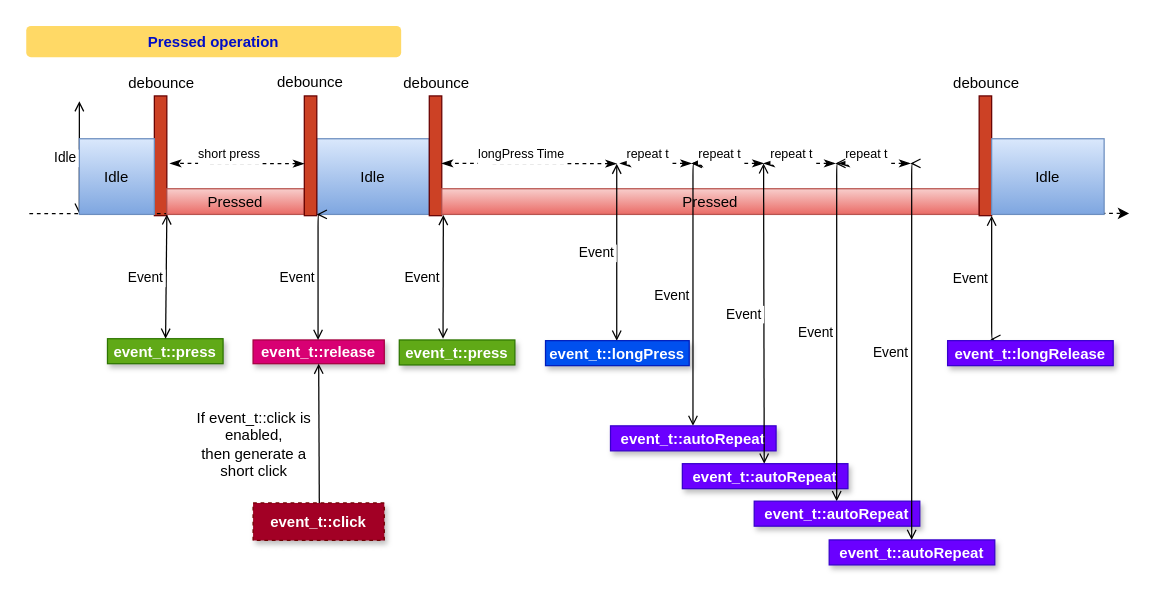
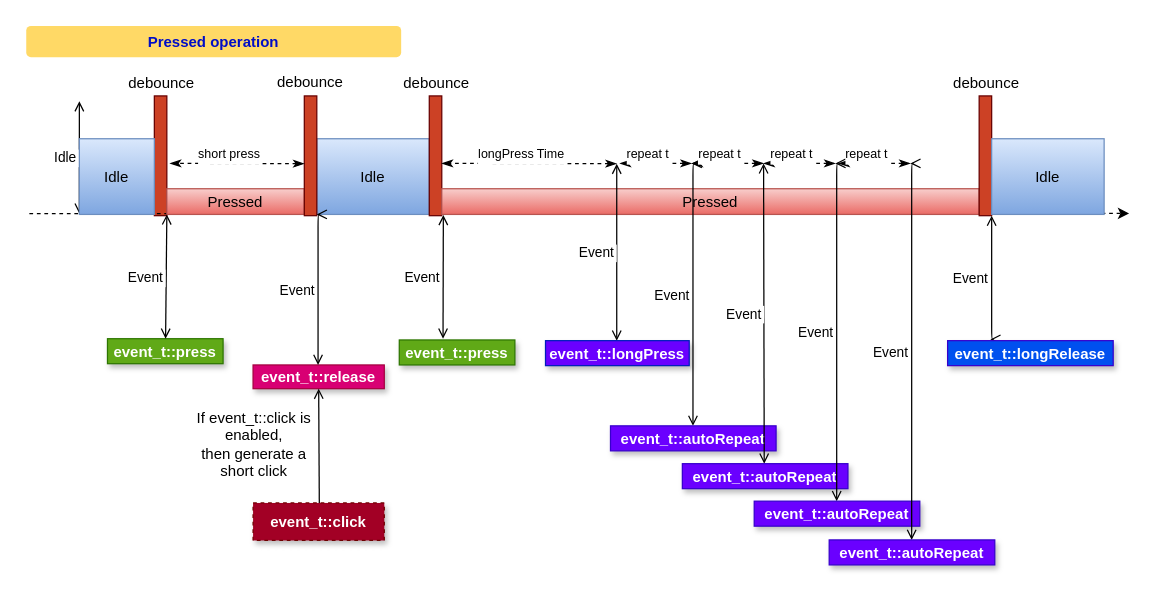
  <mxCell id="0" />
  <mxCell id="1" parent="0" />
  <mxCell id="2" value="event_t::press" style="shadow=1;fillColor=#60a917;strokeColor=#2D7600;fontColor=#ffffff;fontStyle=1" vertex="1" parent="1"><mxGeometry x="85.5" y="270.27" width="92.5" height="20" as="geometry" /></mxCell>
  <mxCell id="3" value="" style="fillColor=#CC4125;strokeColor=#660000" vertex="1" parent="1"><mxGeometry x="123" y="75.997" width="10" height="95.833" as="geometry" /></mxCell>
  <mxCell id="4" value="Idle" style="edgeStyle=elbowEdgeStyle;elbow=horizontal;startArrow=open;endArrow=open;labelPosition=left;align=right" edge="1" parent="1"><mxGeometry width="100" height="100" as="geometry"><mxPoint x="63" y="80.27" as="sourcePoint" /><mxPoint x="63" y="170.27" as="targetPoint" /><mxPoint as="offset" /></mxGeometry></mxCell>
  <mxCell id="5" value="" style="edgeStyle=elbowEdgeStyle;elbow=vertical;dashed=1;verticalLabelPosition=bottom;verticalAlign=bottom" edge="1" parent="1"><mxGeometry x="540" y="559.078" width="100" height="100" as="geometry"><mxPoint x="23" y="170.13" as="sourcePoint" /><mxPoint x="903" y="170" as="targetPoint" /><Array as="points" /></mxGeometry></mxCell>
  <mxCell id="6" value="Idle" style="fillColor=#dae8fc;gradientColor=#7ea6e0;strokeColor=#6c8ebf;" vertex="1" parent="1"><mxGeometry x="63" y="110.27" width="60" height="60.56" as="geometry" /></mxCell>
  <mxCell id="7" value="Pressed" style="fillColor=#f8cecc;gradientColor=#ea6b66;strokeColor=#b85450;" vertex="1" parent="1"><mxGeometry x="133" y="150.27" width="110" height="20.56" as="geometry" /></mxCell>
  <mxCell id="8" value="debounce" style="text;html=1;strokeColor=none;fillColor=none;align=center;verticalAlign=middle;whiteSpace=wrap;rounded=0;" vertex="1" parent="1"><mxGeometry x="99" y="51" width="60" height="30" as="geometry" /></mxCell>
  <mxCell id="9" value="Event" style="edgeStyle=elbowEdgeStyle;elbow=horizontal;startArrow=open;endArrow=open;labelPosition=left;align=right;entryX=0.5;entryY=0;entryDx=0;entryDy=0;exitX=0;exitY=1;exitDx=0;exitDy=0;" edge="1" parent="1" source="7" target="2"><mxGeometry width="100" height="100" as="geometry"><mxPoint x="132" y="170.83" as="sourcePoint" /><mxPoint x="132.004" y="269.27" as="targetPoint" /><mxPoint as="offset" /></mxGeometry></mxCell>
  <mxCell id="10" value="Idle" style="fillColor=#dae8fc;gradientColor=#7ea6e0;strokeColor=#6c8ebf;" vertex="1" parent="1"><mxGeometry x="253" y="110.27" width="90" height="60.56" as="geometry" /></mxCell>
  <mxCell id="11" value="" style="fillColor=#CC4125;strokeColor=#660000" vertex="1" parent="1"><mxGeometry x="243" y="75.997" width="10" height="95.833" as="geometry" /></mxCell>
  <mxCell id="12" value="debounce" style="text;html=1;strokeColor=none;fillColor=none;align=center;verticalAlign=middle;whiteSpace=wrap;rounded=0;" vertex="1" parent="1"><mxGeometry x="218" y="50" width="60" height="30" as="geometry" /></mxCell>
- <mxCell id="13" value="event_t::release" style="shadow=1;fillColor=#d80073;strokeColor=#A50040;fontColor=#ffffff;fontStyle=1" vertex="1" parent="1"><mxGeometry x="202" y="271.27" width="105" height="19" as="geometry" /></mxCell>
+ <mxCell id="13" value="event_t::release" style="shadow=1;fillColor=#d80073;strokeColor=#A50040;fontColor=#ffffff;fontStyle=1" vertex="1" parent="1"><mxGeometry x="202" y="291.27" width="105" height="19" as="geometry" /></mxCell>
  <mxCell id="14" value="Event" style="edgeStyle=elbowEdgeStyle;elbow=horizontal;startArrow=open;endArrow=open;labelPosition=left;align=right;entryX=0.5;entryY=0;entryDx=0;entryDy=0;exitX=0;exitY=1;exitDx=0;exitDy=0;" edge="1" parent="1" source="10" target="13"><mxGeometry width="100" height="100" as="geometry"><mxPoint x="260.5" y="172.27" as="sourcePoint" /><mxPoint x="259.504" y="270.27" as="targetPoint" /><mxPoint as="offset" /></mxGeometry></mxCell>
  <mxCell id="15" value="short press" style="edgeStyle=elbowEdgeStyle;elbow=vertical;dashed=1;verticalLabelPosition=bottom;verticalAlign=top;startArrow=classicThin;startFill=1;endArrow=classicThin;endFill=1;fontSize=10;" edge="1" parent="1"><mxGeometry width="100" height="100" as="geometry"><mxPoint x="243" y="130.27" as="sourcePoint" /><mxPoint x="135.5" y="130.267" as="targetPoint" /><Array as="points" /><mxPoint x="-6" y="-20" as="offset" /></mxGeometry></mxCell>
  <mxCell id="16" value="" style="edgeStyle=elbowEdgeStyle;elbow=horizontal;startArrow=open;endArrow=none;labelPosition=left;align=right;entryX=0.5;entryY=0;entryDx=0;entryDy=0;exitX=0.5;exitY=1;exitDx=0;exitDy=0;" edge="1" parent="1" source="13" target="17"><mxGeometry width="100" height="100" as="geometry"><mxPoint x="253" y="301.71" as="sourcePoint" /><mxPoint x="259.504" y="400.71" as="targetPoint" /><mxPoint as="offset" /></mxGeometry></mxCell>
  <mxCell id="17" value="event_t::click" style="shadow=1;fillColor=#a20025;strokeColor=#6F0000;fontColor=#ffffff;fontStyle=1;dashed=1;" vertex="1" parent="1"><mxGeometry x="202" y="401.71" width="105" height="30" as="geometry" /></mxCell>
  <mxCell id="18" value="If&amp;nbsp;event_t::click is enabled,&lt;br&gt;then generate a short click" style="text;html=1;strokeColor=none;fillColor=none;align=center;verticalAlign=middle;whiteSpace=wrap;rounded=0;" vertex="1" parent="1"><mxGeometry x="153" y="320.27" width="100" height="70" as="geometry" /></mxCell>
  <mxCell id="19" value="" style="fillColor=#CC4125;strokeColor=#660000" vertex="1" parent="1"><mxGeometry x="343" y="75.997" width="10" height="95.833" as="geometry" /></mxCell>
  <mxCell id="20" value="debounce" style="text;html=1;strokeColor=none;fillColor=none;align=center;verticalAlign=middle;whiteSpace=wrap;rounded=0;" vertex="1" parent="1"><mxGeometry x="319" y="51" width="60" height="30" as="geometry" /></mxCell>
  <mxCell id="21" value="Pressed" style="fillColor=#f8cecc;gradientColor=#ea6b66;strokeColor=#b85450;" vertex="1" parent="1"><mxGeometry x="353" y="150.27" width="430" height="20.56" as="geometry" /></mxCell>
  <mxCell id="22" value="Event" style="edgeStyle=elbowEdgeStyle;elbow=horizontal;startArrow=open;endArrow=open;labelPosition=left;align=right;entryX=0.5;entryY=0;entryDx=0;entryDy=0;exitX=0;exitY=1;exitDx=0;exitDy=0;" edge="1" parent="1"><mxGeometry width="100" height="100" as="geometry"><mxPoint x="354.25" y="171.27" as="sourcePoint" /><mxPoint x="353.25" y="270.27" as="targetPoint" /><mxPoint as="offset" /></mxGeometry></mxCell>
  <mxCell id="23" value="event_t::press" style="shadow=1;fillColor=#60a917;strokeColor=#2D7600;fontColor=#ffffff;fontStyle=1" vertex="1" parent="1"><mxGeometry x="319" y="271.27" width="92.5" height="20" as="geometry" /></mxCell>
  <mxCell id="24" value="Event" style="edgeStyle=elbowEdgeStyle;elbow=horizontal;startArrow=open;endArrow=open;labelPosition=left;align=right;entryX=0.5;entryY=0;entryDx=0;entryDy=0;" edge="1" parent="1" target="25"><mxGeometry width="100" height="100" as="geometry"><mxPoint x="493" y="130.27" as="sourcePoint" /><mxPoint x="518.5" y="261.83" as="targetPoint" /><mxPoint as="offset" /></mxGeometry></mxCell>
- <mxCell id="25" value="event_t::longPress" style="shadow=1;fillColor=#0050ef;strokeColor=#001DBC;fontColor=#ffffff;fontStyle=1" vertex="1" parent="1"><mxGeometry x="436" y="271.83" width="115" height="20" as="geometry" /></mxCell>
+ <mxCell id="25" value="event_t::longPress" style="shadow=1;fillColor=#6a00ff;strokeColor=#001DBC;fontColor=#ffffff;fontStyle=1;" vertex="1" parent="1"><mxGeometry x="436" y="271.83" width="115" height="20" as="geometry" /></mxCell>
  <mxCell id="26" value="longPress Time" style="edgeStyle=elbowEdgeStyle;elbow=vertical;dashed=1;verticalLabelPosition=bottom;verticalAlign=top;startArrow=classicThin;startFill=1;endArrow=classicThin;endFill=1;fontSize=10;" edge="1" parent="1"><mxGeometry width="100" height="100" as="geometry"><mxPoint x="493" y="130.27" as="sourcePoint" /><mxPoint x="353" y="130.267" as="targetPoint" /><Array as="points" /><mxPoint x="-6" y="-20" as="offset" /></mxGeometry></mxCell>
  <mxCell id="27" value="Event" style="edgeStyle=elbowEdgeStyle;elbow=horizontal;startArrow=open;endArrow=open;labelPosition=left;align=right;entryX=0.5;entryY=0;entryDx=0;entryDy=0;" edge="1" parent="1" target="28"><mxGeometry width="100" height="100" as="geometry"><mxPoint x="553" y="130" as="sourcePoint" /><mxPoint x="523" y="299" as="targetPoint" /><mxPoint as="offset" /></mxGeometry></mxCell>
  <mxCell id="28" value="event_t::autoRepeat" style="shadow=1;fillColor=#6a00ff;strokeColor=#3700CC;fontColor=#ffffff;fontStyle=1" vertex="1" parent="1"><mxGeometry x="488" y="340" width="132.5" height="20" as="geometry" /></mxCell>
  <mxCell id="29" value="Pressed operation" style="rounded=1;fontStyle=1;fillColor=#FFD966;strokeColor=none;fontColor=#000DC7;" vertex="1" parent="1"><mxGeometry x="20.5" y="20" width="300" height="25" as="geometry" /></mxCell>
  <mxCell id="30" value="repeat t" style="edgeStyle=elbowEdgeStyle;elbow=vertical;dashed=1;verticalLabelPosition=bottom;verticalAlign=top;startArrow=classicThin;startFill=1;endArrow=classicThin;endFill=1;fontSize=10;" edge="1" parent="1"><mxGeometry width="100" height="100" as="geometry"><mxPoint x="553" y="130" as="sourcePoint" /><mxPoint x="495.5" y="130.267" as="targetPoint" /><Array as="points" /><mxPoint x="-6" y="-20" as="offset" /></mxGeometry></mxCell>
  <mxCell id="31" value="repeat t" style="edgeStyle=elbowEdgeStyle;elbow=vertical;dashed=1;verticalLabelPosition=bottom;verticalAlign=top;startArrow=classicThin;startFill=1;endArrow=classicThin;endFill=1;fontSize=10;" edge="1" parent="1"><mxGeometry width="100" height="100" as="geometry"><mxPoint x="610.5" y="130" as="sourcePoint" /><mxPoint x="553" y="130.267" as="targetPoint" /><Array as="points" /><mxPoint x="-6" y="-20" as="offset" /></mxGeometry></mxCell>
  <mxCell id="32" value="Event" style="edgeStyle=elbowEdgeStyle;elbow=horizontal;startArrow=open;endArrow=open;labelPosition=left;align=right;entryX=0.5;entryY=0;entryDx=0;entryDy=0;" edge="1" parent="1" target="33"><mxGeometry width="100" height="100" as="geometry"><mxPoint x="610.5" y="130" as="sourcePoint" /><mxPoint x="580.5" y="299" as="targetPoint" /><mxPoint as="offset" /></mxGeometry></mxCell>
  <mxCell id="33" value="event_t::autoRepeat" style="shadow=1;fillColor=#6a00ff;strokeColor=#3700CC;fontColor=#ffffff;fontStyle=1" vertex="1" parent="1"><mxGeometry x="545.5" y="370.27" width="132.5" height="20" as="geometry" /></mxCell>
  <mxCell id="34" value="repeat t" style="edgeStyle=elbowEdgeStyle;elbow=vertical;dashed=1;verticalLabelPosition=bottom;verticalAlign=top;startArrow=classicThin;startFill=1;endArrow=classicThin;endFill=1;fontSize=10;" edge="1" parent="1"><mxGeometry width="100" height="100" as="geometry"><mxPoint x="668" y="130" as="sourcePoint" /><mxPoint x="610.5" y="130.267" as="targetPoint" /><Array as="points" /><mxPoint x="-6" y="-20" as="offset" /></mxGeometry></mxCell>
  <mxCell id="35" value="Event" style="edgeStyle=elbowEdgeStyle;elbow=horizontal;startArrow=open;endArrow=open;labelPosition=left;align=right;entryX=0.5;entryY=0;entryDx=0;entryDy=0;" edge="1" parent="1" target="36"><mxGeometry width="100" height="100" as="geometry"><mxPoint x="668" y="130" as="sourcePoint" /><mxPoint x="638" y="299" as="targetPoint" /><mxPoint as="offset" /></mxGeometry></mxCell>
  <mxCell id="36" value="event_t::autoRepeat" style="shadow=1;fillColor=#6a00ff;strokeColor=#3700CC;fontColor=#ffffff;fontStyle=1" vertex="1" parent="1"><mxGeometry x="603" y="400.27" width="132.5" height="20" as="geometry" /></mxCell>
  <mxCell id="37" value="repeat t" style="edgeStyle=elbowEdgeStyle;elbow=vertical;dashed=1;verticalLabelPosition=bottom;verticalAlign=top;startArrow=classicThin;startFill=1;endArrow=classicThin;endFill=1;fontSize=10;" edge="1" parent="1"><mxGeometry width="100" height="100" as="geometry"><mxPoint x="728" y="130" as="sourcePoint" /><mxPoint x="670.5" y="130.267" as="targetPoint" /><Array as="points" /><mxPoint x="-6" y="-20" as="offset" /></mxGeometry></mxCell>
  <mxCell id="38" value="Event" style="edgeStyle=elbowEdgeStyle;elbow=horizontal;startArrow=open;endArrow=open;labelPosition=left;align=right;entryX=0.5;entryY=0;entryDx=0;entryDy=0;" edge="1" parent="1" target="39"><mxGeometry width="100" height="100" as="geometry"><mxPoint x="728" y="130" as="sourcePoint" /><mxPoint x="698" y="299" as="targetPoint" /><mxPoint as="offset" /></mxGeometry></mxCell>
  <mxCell id="39" value="event_t::autoRepeat" style="shadow=1;fillColor=#6a00ff;strokeColor=#3700CC;fontColor=#ffffff;fontStyle=1" vertex="1" parent="1"><mxGeometry x="663" y="431.27" width="132.5" height="20" as="geometry" /></mxCell>
  <mxCell id="40" value="" style="fillColor=#CC4125;strokeColor=#660000" vertex="1" parent="1"><mxGeometry x="783" y="75.997" width="10" height="95.833" as="geometry" /></mxCell>
  <mxCell id="41" value="debounce" style="text;html=1;strokeColor=none;fillColor=none;align=center;verticalAlign=middle;whiteSpace=wrap;rounded=0;" vertex="1" parent="1"><mxGeometry x="759" y="51" width="60" height="30" as="geometry" /></mxCell>
  <mxCell id="42" value="Event" style="edgeStyle=elbowEdgeStyle;elbow=horizontal;startArrow=open;endArrow=open;labelPosition=left;align=right;entryX=0.5;entryY=0;entryDx=0;entryDy=0;exitX=0;exitY=1;exitDx=0;exitDy=0;" edge="1" parent="1"><mxGeometry width="100" height="100" as="geometry"><mxPoint x="793" y="171.83" as="sourcePoint" /><mxPoint x="792" y="270.83" as="targetPoint" /><mxPoint as="offset" /></mxGeometry></mxCell>
- <mxCell id="43" value="event_t::longRelease" style="shadow=1;fillColor=#6a00ff;strokeColor=#3700CC;fontColor=#ffffff;fontStyle=1" vertex="1" parent="1"><mxGeometry x="757.75" y="271.83" width="132.5" height="20" as="geometry" /></mxCell>
+ <mxCell id="43" value="event_t::longRelease" style="shadow=1;fillColor=#0050ef;strokeColor=#3700CC;fontColor=#ffffff;fontStyle=1;" vertex="1" parent="1"><mxGeometry x="757.75" y="271.83" width="132.5" height="20" as="geometry" /></mxCell>
  <mxCell id="44" value="Idle" style="fillColor=#dae8fc;gradientColor=#7ea6e0;strokeColor=#6c8ebf;" vertex="1" parent="1"><mxGeometry x="793" y="110.27" width="90" height="60.56" as="geometry" /></mxCell>
